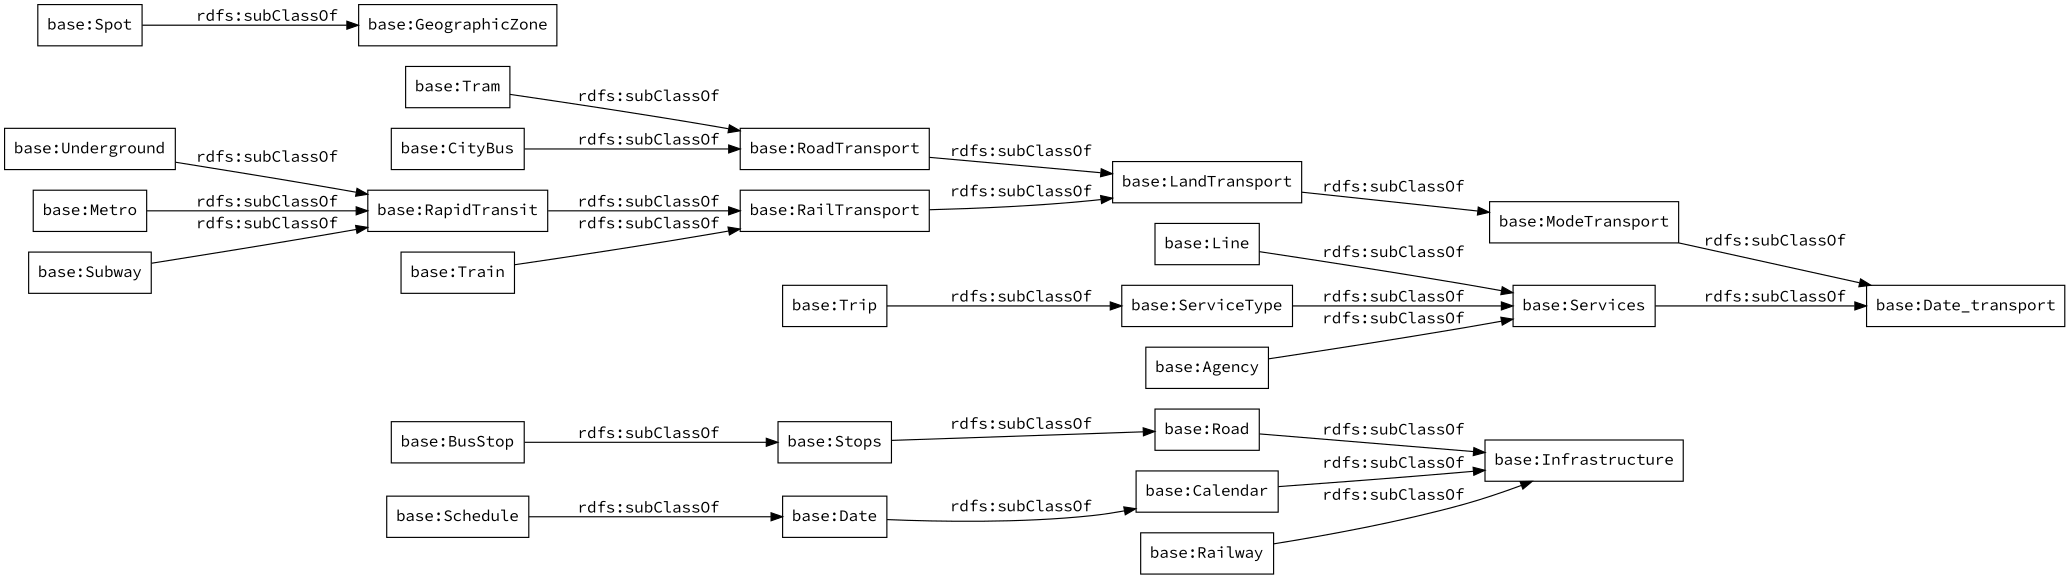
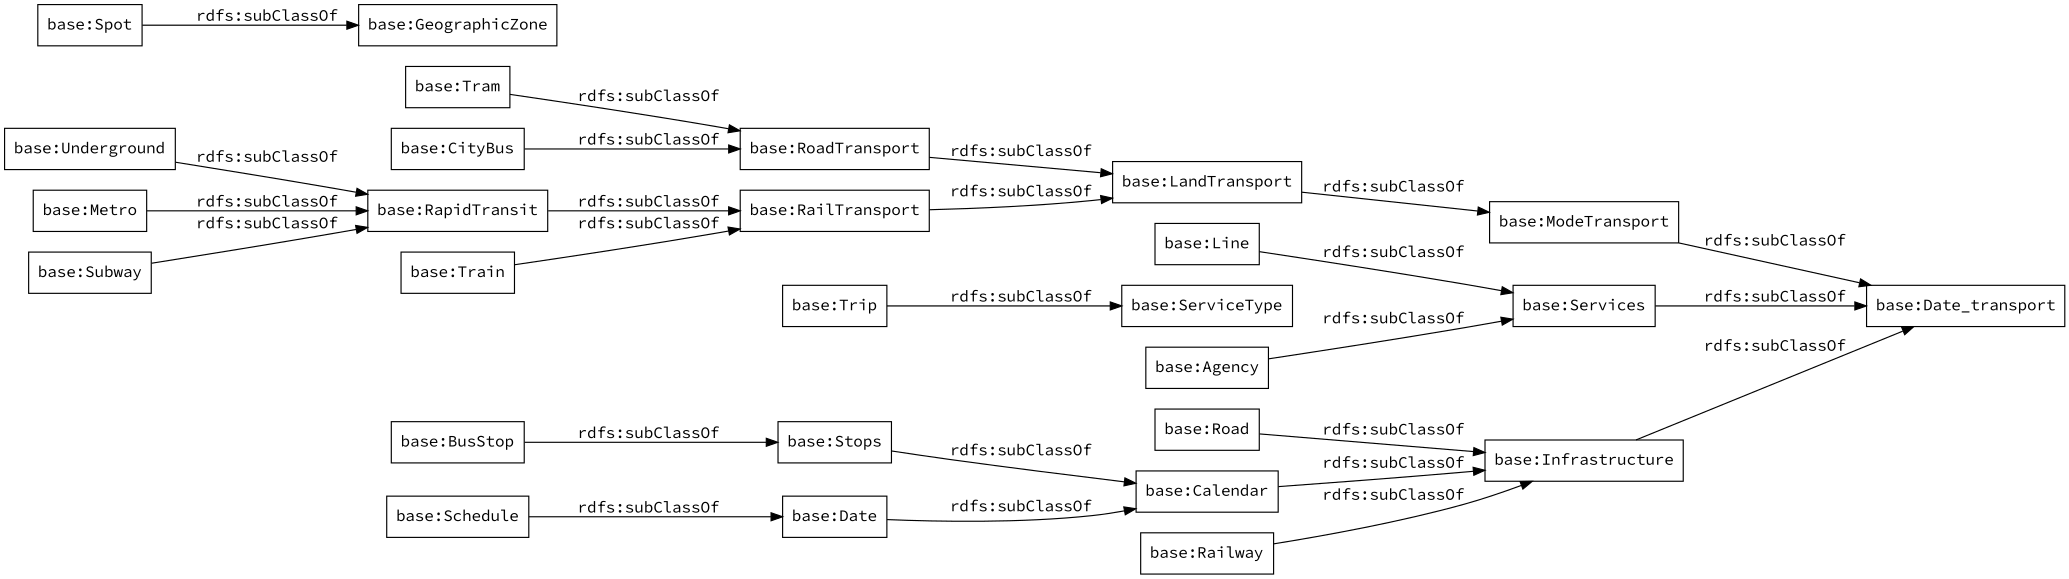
  digraph {
    fontname="Source Code Pro"
    rankdir=LR
    node [color=black fontname="Source Code Pro" shape=rectangle]
    edge [fontname="Source Code Pro"]
    "base:Tram"
    "base:RoadTransport"
    "base:RailTransport"
    "base:LandTransport"
    "base:BusStop"
    "base:Stops"
    "base:Road"
    n8 [label="base:Date_transport"]
    "base:ModeTransport"
    "base:Spot"
    "base:GeographicZone"
    "base:Line"
    "base:Services"
    "base:Trip"
    "base:ServiceType"
    "base:CityBus"
    "base:Infrastructure"
    "base:Schedule"
    "base:Date"
    "base:Calendar"
    "base:Underground"
    "base:RapidTransit"
    "base:Metro"
    "base:Subway"
    "base:Agency"
    "base:Railway"
    "base:Train"
    "base:Tram" -> "base:RoadTransport" [label="rdfs:subClassOf"]
    "base:RoadTransport" -> "base:LandTransport" [label="rdfs:subClassOf"]
    "base:RailTransport" -> "base:LandTransport" [label="rdfs:subClassOf"]
    "base:LandTransport" -> "base:ModeTransport" [label="rdfs:subClassOf"]
    "base:BusStop" -> "base:Stops" [label="rdfs:subClassOf"]
-   "base:Stops" -> "base:Road" [label="rdfs:subClassOf"]
+   "base:Stops" -> "base:Calendar" [label="rdfs:subClassOf"]
    "base:Road" -> "base:Infrastructure" [label="rdfs:subClassOf"]
    "base:ModeTransport" -> n8 [label="rdfs:subClassOf"]
    "base:Spot" -> "base:GeographicZone" [label="rdfs:subClassOf"]
    "base:Line" -> "base:Services" [label="rdfs:subClassOf"]
    "base:Services" -> n8 [label="rdfs:subClassOf"]
    "base:Trip" -> "base:ServiceType" [label="rdfs:subClassOf"]
-   "base:ServiceType" -> "base:Services" [label="rdfs:subClassOf"]
    "base:CityBus" -> "base:RoadTransport" [label="rdfs:subClassOf"]
+   "base:Infrastructure" -> n8 [label="rdfs:subClassOf"]
    "base:Schedule" -> "base:Date" [label="rdfs:subClassOf"]
    "base:Date" -> "base:Calendar" [label="rdfs:subClassOf"]
    "base:Calendar" -> "base:Infrastructure" [label="rdfs:subClassOf"]
    "base:Underground" -> "base:RapidTransit" [label="rdfs:subClassOf"]
    "base:RapidTransit" -> "base:RailTransport" [label="rdfs:subClassOf"]
    "base:Metro" -> "base:RapidTransit" [label="rdfs:subClassOf"]
    "base:Subway" -> "base:RapidTransit" [label="rdfs:subClassOf"]
    "base:Agency" -> "base:Services" [label="rdfs:subClassOf"]
    "base:Railway" -> "base:Infrastructure" [label="rdfs:subClassOf"]
    "base:Train" -> "base:RailTransport" [label="rdfs:subClassOf"]
  }
